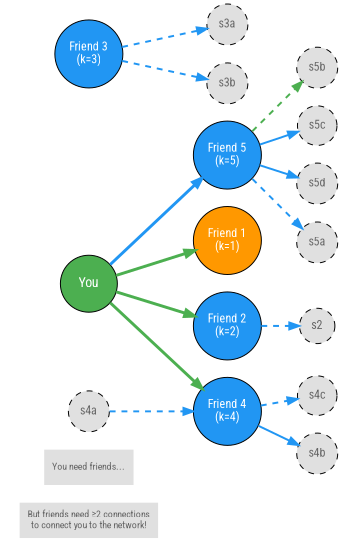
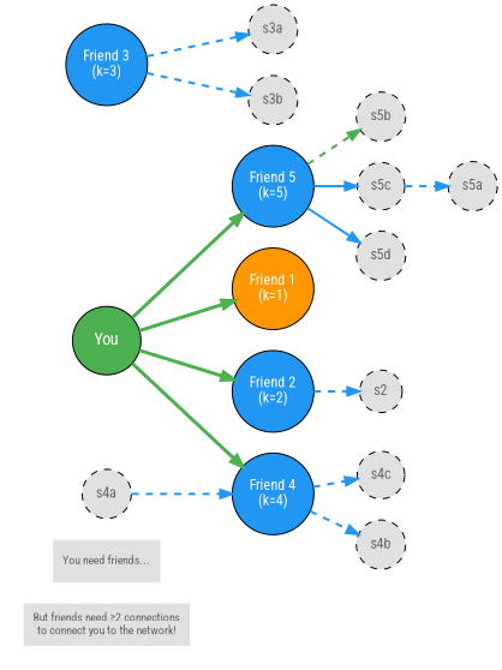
  digraph {
    fontname="Roboto Condensed"
    rankdir=LR
    node [fillcolor="#E0E0E0" fontcolor="#666666" fontname="Roboto Condensed" fontsize=12 shape=circle style="filled,dashed"]
    edge [color="#2196F3" fontname="Roboto Condensed" penwidth=2 style=dashed]
    n1 [fontsize=10 height=0.5 label="You need friends..." shape=plaintext width=0.5]
    n2 [fontsize=10 height=0.5 label="But friends need ≥2 connections\nto connect you to the network!" shape=plaintext width=0.5]
    n3 [fillcolor="#4CAF50" fontcolor=white fontsize=14 height=0.8 label=You style=filled width=0.8]
    n4 [fillcolor="#FF9800" fontcolor=white height=0.8 label="Friend 1\n(k=1)" style=filled width=0.8]
    n5 [fillcolor="#2196F3" fontcolor=white height=0.8 label="Friend 2\n(k=2)" style=filled width=0.8]
    n6 [fillcolor="#2196F3" fontcolor=white height=0.8 label="Friend 4\n(k=4)" style=filled width=0.8]
    n7 [fillcolor="#2196F3" fontcolor=white height=0.8 label="Friend 5\n(k=5)" style=filled width=0.8]
    s2 [height=0.5 width=0.5]
    n9 [fillcolor="#2196F3" fontcolor=white height=0.8 label="Friend 3\n(k=3)" style=filled width=0.8]
    s3a [height=0.5 width=0.5]
    s3b [height=0.5 width=0.5]
    s4b [height=0.5 width=0.5]
    s4c [height=0.5 width=0.5]
    s5a [height=0.5 width=0.5]
    s5b [height=0.5 width=0.5]
    s5c [height=0.5 width=0.5]
    s5d [height=0.5 width=0.5]
    s4a [height=0.5 width=0.5]
    subgraph cluster_1 {
      style=invis
      n1
      n2
    }
    n3 -> n4 [color="#4CAF50" penwidth=3 style=""]
    n3 -> n5 [color="#4CAF50" penwidth=3 style=""]
    n3 -> n6 [color="#4CAF50" penwidth=3 style=""]
-   n3 -> n7 [penwidth=3 style=""]
+   n3 -> n7 [color="#4CAF50" penwidth=3 style=""]
    n5 -> s2
-   n6 -> s4b [style=solid]
+   n6 -> s4b
    n6 -> s4c
-   n7 -> s5a
+   s5c -> s5a
    n7 -> s5b [color="#4CAF50"]
    n7 -> s5c [style=solid]
    n7 -> s5d [style=solid]
    n9 -> s3a
    n9 -> s3b
    s4a -> n6
  }
